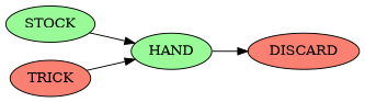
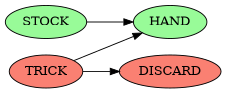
  strict digraph {
    rankdir=LR
    node [fillcolor=palegreen style=filled]
    STOCK
    HAND
    TRICK [fillcolor=salmon]
    DISCARD [fillcolor=salmon]
    STOCK -> HAND
    TRICK -> HAND
-   HAND -> DISCARD
+   TRICK -> DISCARD
  }
